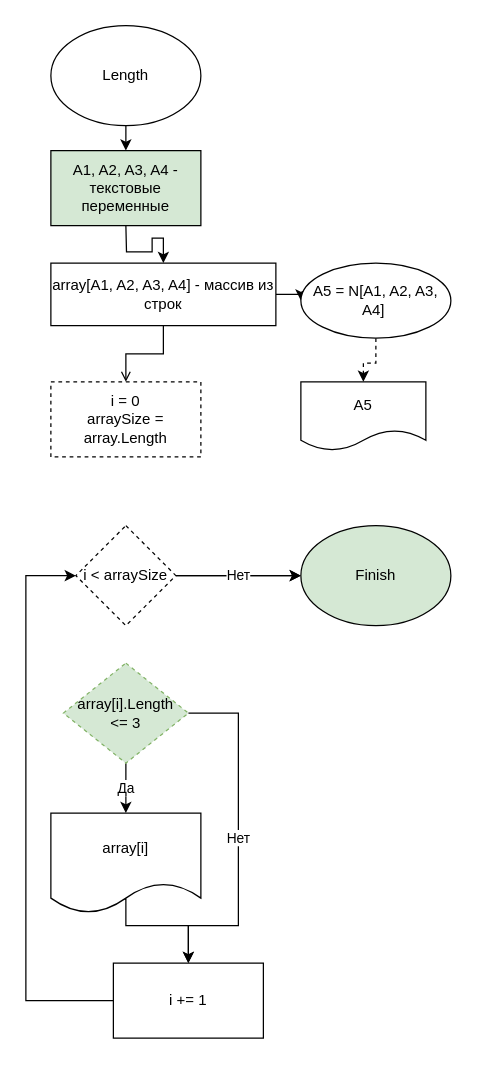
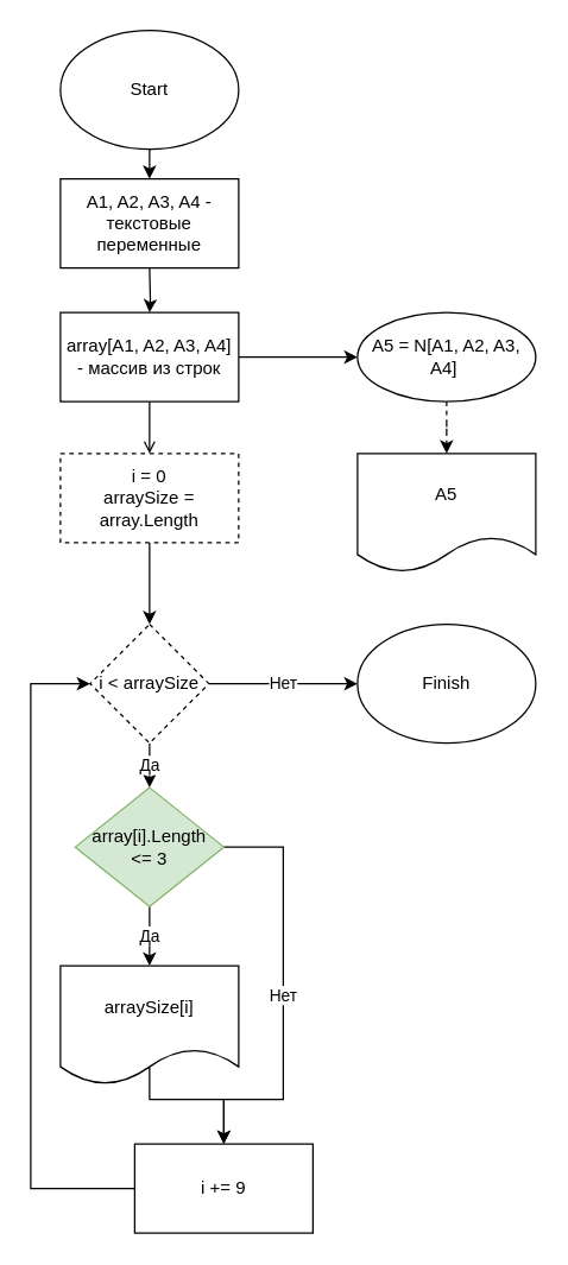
  <mxCell id="0" />
  <mxCell id="1" parent="0" />
  <mxCell id="2" style="edgeStyle=orthogonalEdgeStyle;rounded=0;orthogonalLoop=1;jettySize=auto;html=1;entryX=0.5;entryY=0;entryDx=0;entryDy=0;" parent="1" target="3" edge="1"><mxGeometry relative="1" as="geometry"><mxPoint x="100" y="100" as="sourcePoint" /></mxGeometry></mxCell>
- <mxCell id="3" value="A1, A2, A3, A4 - текстовые переменные" style="rounded=0;whiteSpace=wrap;html=1;fillColor=#d5e8d4;" parent="1" vertex="1"><mxGeometry x="40" y="120" width="120" height="60" as="geometry" /></mxCell>
+ <mxCell id="3" value="A1, A2, A3, A4 - текстовые переменные" style="rounded=0;whiteSpace=wrap;html=1;" parent="1" vertex="1"><mxGeometry x="40" y="120" width="120" height="60" as="geometry" /></mxCell>
  <mxCell id="4" style="edgeStyle=orthogonalEdgeStyle;rounded=0;orthogonalLoop=1;jettySize=auto;html=1;" parent="1" target="7" edge="1"><mxGeometry relative="1" as="geometry"><mxPoint x="100" y="210" as="targetPoint" /><mxPoint x="100" y="180" as="sourcePoint" /></mxGeometry></mxCell>
  <mxCell id="5" value="" style="edgeStyle=orthogonalEdgeStyle;rounded=0;orthogonalLoop=1;jettySize=auto;html=1;entryX=0.5;entryY=0;entryDx=0;entryDy=0;endArrow=open;" parent="1" source="7" target="23" edge="1"><mxGeometry relative="1" as="geometry"><mxPoint x="100" y="310" as="targetPoint" /></mxGeometry></mxCell>
  <mxCell id="6" value="" style="edgeStyle=orthogonalEdgeStyle;rounded=0;orthogonalLoop=1;jettySize=auto;html=1;" edge="1" parent="1" source="7" target="10"><mxGeometry relative="1" as="geometry" /></mxCell>
- <mxCell id="7" value="array[A1, A2, A3, A4] - массив из строк" style="rounded=0;whiteSpace=wrap;html=1;" parent="1" vertex="1"><mxGeometry x="40" y="210" width="180" height="50" as="geometry" /></mxCell>
- <mxCell id="8" value="Length" style="ellipse;whiteSpace=wrap;html=1;" parent="1" vertex="1"><mxGeometry x="40" y="20" width="120" height="80" as="geometry" /></mxCell>
+ <mxCell id="7" value="array[A1, A2, A3, A4] - массив из строк" style="rounded=0;whiteSpace=wrap;html=1;" parent="1" vertex="1"><mxGeometry x="40" y="210" width="120" height="60" as="geometry" /></mxCell>
+ <mxCell id="8" value="Start" style="ellipse;whiteSpace=wrap;html=1;" parent="1" vertex="1"><mxGeometry x="40" y="20" width="120" height="80" as="geometry" /></mxCell>
  <mxCell id="9" value="" style="edgeStyle=orthogonalEdgeStyle;rounded=0;orthogonalLoop=1;jettySize=auto;html=1;dashed=1;" parent="1" source="10" target="21" edge="1"><mxGeometry relative="1" as="geometry" /></mxCell>
  <mxCell id="10" value="A5 = N[A1, A2, A3, A4]&amp;nbsp;" style="ellipse;whiteSpace=wrap;html=1;" parent="1" vertex="1"><mxGeometry x="240" y="210" width="120" height="60" as="geometry" /></mxCell>
- <mxCell id="11" value="Да" style="edgeStyle=orthogonalEdgeStyle;rounded=0;orthogonalLoop=1;jettySize=auto;html=1;" parent="1" source="13" target="20" edge="1"><mxGeometry relative="1" as="geometry" /></mxCell>
+ <mxCell id="11" value="Да" style="edgeStyle=orthogonalEdgeStyle;rounded=0;orthogonalLoop=1;jettySize=auto;html=1;" parent="1" source="13" target="16" edge="1"><mxGeometry relative="1" as="geometry" /></mxCell>
  <mxCell id="12" value="Нет" style="edgeStyle=orthogonalEdgeStyle;rounded=0;orthogonalLoop=1;jettySize=auto;html=1;entryX=0;entryY=0.5;entryDx=0;entryDy=0;" parent="1" source="13" edge="1"><mxGeometry relative="1" as="geometry"><mxPoint x="240" y="460" as="targetPoint" /></mxGeometry></mxCell>
  <mxCell id="13" value="i &amp;lt; arraySize" style="rhombus;whiteSpace=wrap;html=1;dashed=1;" parent="1" vertex="1"><mxGeometry x="60" y="420" width="80" height="80" as="geometry" /></mxCell>
  <mxCell id="14" value="Нет" style="edgeStyle=orthogonalEdgeStyle;rounded=0;orthogonalLoop=1;jettySize=auto;html=1;" parent="1" source="16" edge="1"><mxGeometry relative="1" as="geometry"><mxPoint x="150" y="770" as="targetPoint" /><Array as="points"><mxPoint x="190" y="570" /><mxPoint x="190" y="740" /><mxPoint x="150" y="740" /></Array></mxGeometry></mxCell>
  <mxCell id="15" value="Да" style="edgeStyle=orthogonalEdgeStyle;rounded=0;orthogonalLoop=1;jettySize=auto;html=1;" parent="1" source="16" edge="1"><mxGeometry relative="1" as="geometry"><mxPoint x="100" y="650" as="targetPoint" /></mxGeometry></mxCell>
- <mxCell id="16" value="array[i].Length &lt;br&gt;&amp;lt;= 3" style="rhombus;whiteSpace=wrap;html=1;fillColor=#d5e8d4;strokeColor=#82b366;dashed=1;" parent="1" vertex="1"><mxGeometry x="50" y="530" width="100" height="80" as="geometry" /></mxCell>
+ <mxCell id="16" value="array[i].Length &lt;br&gt;&amp;lt;= 3" style="rhombus;whiteSpace=wrap;html=1;fillColor=#d5e8d4;strokeColor=#82b366;" parent="1" vertex="1"><mxGeometry x="50" y="530" width="100" height="80" as="geometry" /></mxCell>
  <mxCell id="17" style="edgeStyle=orthogonalEdgeStyle;rounded=0;orthogonalLoop=1;jettySize=auto;html=1;entryX=0.5;entryY=0;entryDx=0;entryDy=0;exitX=0.491;exitY=0.86;exitDx=0;exitDy=0;exitPerimeter=0;" parent="1" source="24" target="19" edge="1"><mxGeometry relative="1" as="geometry"><Array as="points"><mxPoint x="100" y="719" /><mxPoint x="100" y="740" /><mxPoint x="150" y="740" /></Array><mxPoint x="100.034" y="710" as="sourcePoint" /></mxGeometry></mxCell>
  <mxCell id="18" style="edgeStyle=orthogonalEdgeStyle;rounded=0;orthogonalLoop=1;jettySize=auto;html=1;entryX=0;entryY=0.5;entryDx=0;entryDy=0;exitX=0;exitY=0.5;exitDx=0;exitDy=0;" parent="1" source="19" target="13" edge="1"><mxGeometry relative="1" as="geometry"><mxPoint x="0" y="550" as="targetPoint" /><Array as="points"><mxPoint x="20" y="800" /><mxPoint x="20" y="460" /></Array></mxGeometry></mxCell>
- <mxCell id="19" value="i += 1" style="rounded=0;whiteSpace=wrap;html=1;" parent="1" vertex="1"><mxGeometry x="90" y="770" width="120" height="60" as="geometry" /></mxCell>
- <mxCell id="20" value="Finish" style="ellipse;whiteSpace=wrap;html=1;fillColor=#d5e8d4;" parent="1" vertex="1"><mxGeometry x="240" y="420" width="120" height="80" as="geometry" /></mxCell>
- <mxCell id="21" value="A5" style="shape=document;whiteSpace=wrap;html=1;boundedLbl=1;" vertex="1" parent="1"><mxGeometry x="240" y="305" width="100" height="55" as="geometry" /></mxCell>
+ <mxCell id="19" value="i += 9" style="rounded=0;whiteSpace=wrap;html=1;" parent="1" vertex="1"><mxGeometry x="90" y="770" width="120" height="60" as="geometry" /></mxCell>
+ <mxCell id="20" value="Finish" style="ellipse;whiteSpace=wrap;html=1;" parent="1" vertex="1"><mxGeometry x="240" y="420" width="120" height="80" as="geometry" /></mxCell>
+ <mxCell id="21" value="A5" style="shape=document;whiteSpace=wrap;html=1;boundedLbl=1;" vertex="1" parent="1"><mxGeometry x="240" y="305" width="120" height="80" as="geometry" /></mxCell>
+ <mxCell id="22" value="" style="edgeStyle=orthogonalEdgeStyle;rounded=0;orthogonalLoop=1;jettySize=auto;html=1;" edge="1" parent="1" source="23" target="13"><mxGeometry relative="1" as="geometry" /></mxCell>
  <mxCell id="23" value="i = 0&lt;br&gt;arraySize = array.Length" style="rounded=0;whiteSpace=wrap;html=1;dashed=1;" vertex="1" parent="1"><mxGeometry x="40" y="305" width="120" height="60" as="geometry" /></mxCell>
- <mxCell id="24" value="array[i]" style="shape=document;whiteSpace=wrap;html=1;boundedLbl=1;" vertex="1" parent="1"><mxGeometry x="40" y="650" width="120" height="80" as="geometry" /></mxCell>
+ <mxCell id="24" value="arraySize[i]" style="shape=document;whiteSpace=wrap;html=1;boundedLbl=1;" vertex="1" parent="1"><mxGeometry x="40" y="650" width="120" height="80" as="geometry" /></mxCell>
